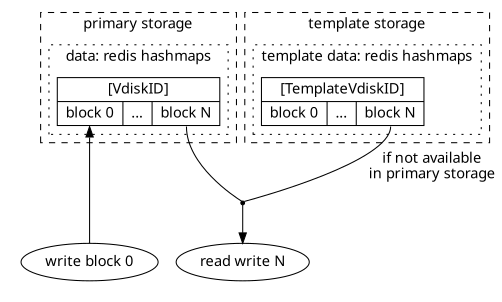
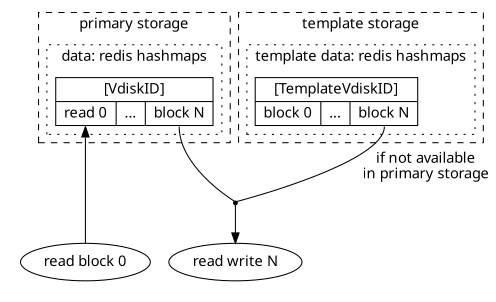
  digraph {
    fontname="Noto Sans"
    rankdir=TB
    node [fontname="Noto Sans" shape=record]
    edge [fontname="Noto Sans"]
-   n1 [label="{ [VdiskID] | { <b0> block 0 | <b1> ... | <b2> block N } }"]
+   n1 [label="{ [VdiskID] | { <b0> read 0 | <b1> ... | <b2> block N } }"]
    n2 [label="read write N" shape=oval]
-   n3 [label="write block 0" shape=oval]
+   n3 [label="read block 0" shape=oval]
    n4 [label="{ [TemplateVdiskID] | { <b0> block 0 | <b1> ... | <b2> block N } }"]
    readAny [shape=point]
    subgraph cluster_1 {
      label="primary storage"
      style=dashed
      subgraph cluster_2 {
        label="data: redis hashmaps"
        style=dotted
        n1
      }
    }
    subgraph cluster_3 {
      style=invis
      n2
      n3
    }
    subgraph cluster_4 {
      label="template storage"
      style=dashed
      subgraph cluster_5 {
        label="template data: redis hashmaps"
        style=dotted
        n4
      }
    }
    n1 -> readAny [dir=none tailport=b2]
    n3 -> n1 [headport=b0]
    n4 -> readAny [dir=none label="if not available\nin primary storage" tailport=b2]
    readAny -> n2
  }
